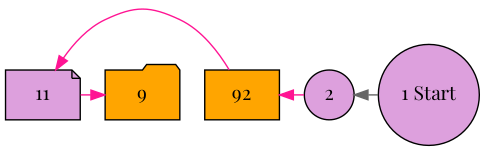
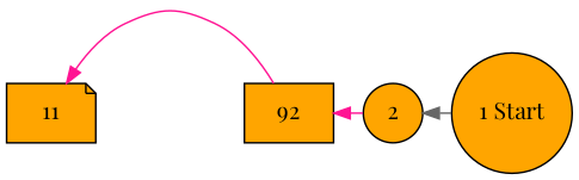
  digraph {
    fontname="Playfair Display"
    node [fillcolor=orange fontname="Playfair Display" shape=circle style=filled]
    edge [color=deeppink constraint=false fontname="Playfair Display"]
-   n1 [fillcolor=plum label=11 shape=note]
-   n2 [label=9 shape=folder]
+   n1 [label=11 shape=note]
    n3 [label=92 shape=box]
-   n4 [fillcolor=plum label=2]
-   n5 [fillcolor=plum label="1 Start"]
-   n1 -> n2
+   n4 [label=2]
+   n5 [label="1 Start"]
    n3 -> n1
    n4 -> n3
    n5 -> n4 [color=gray40]
  }
